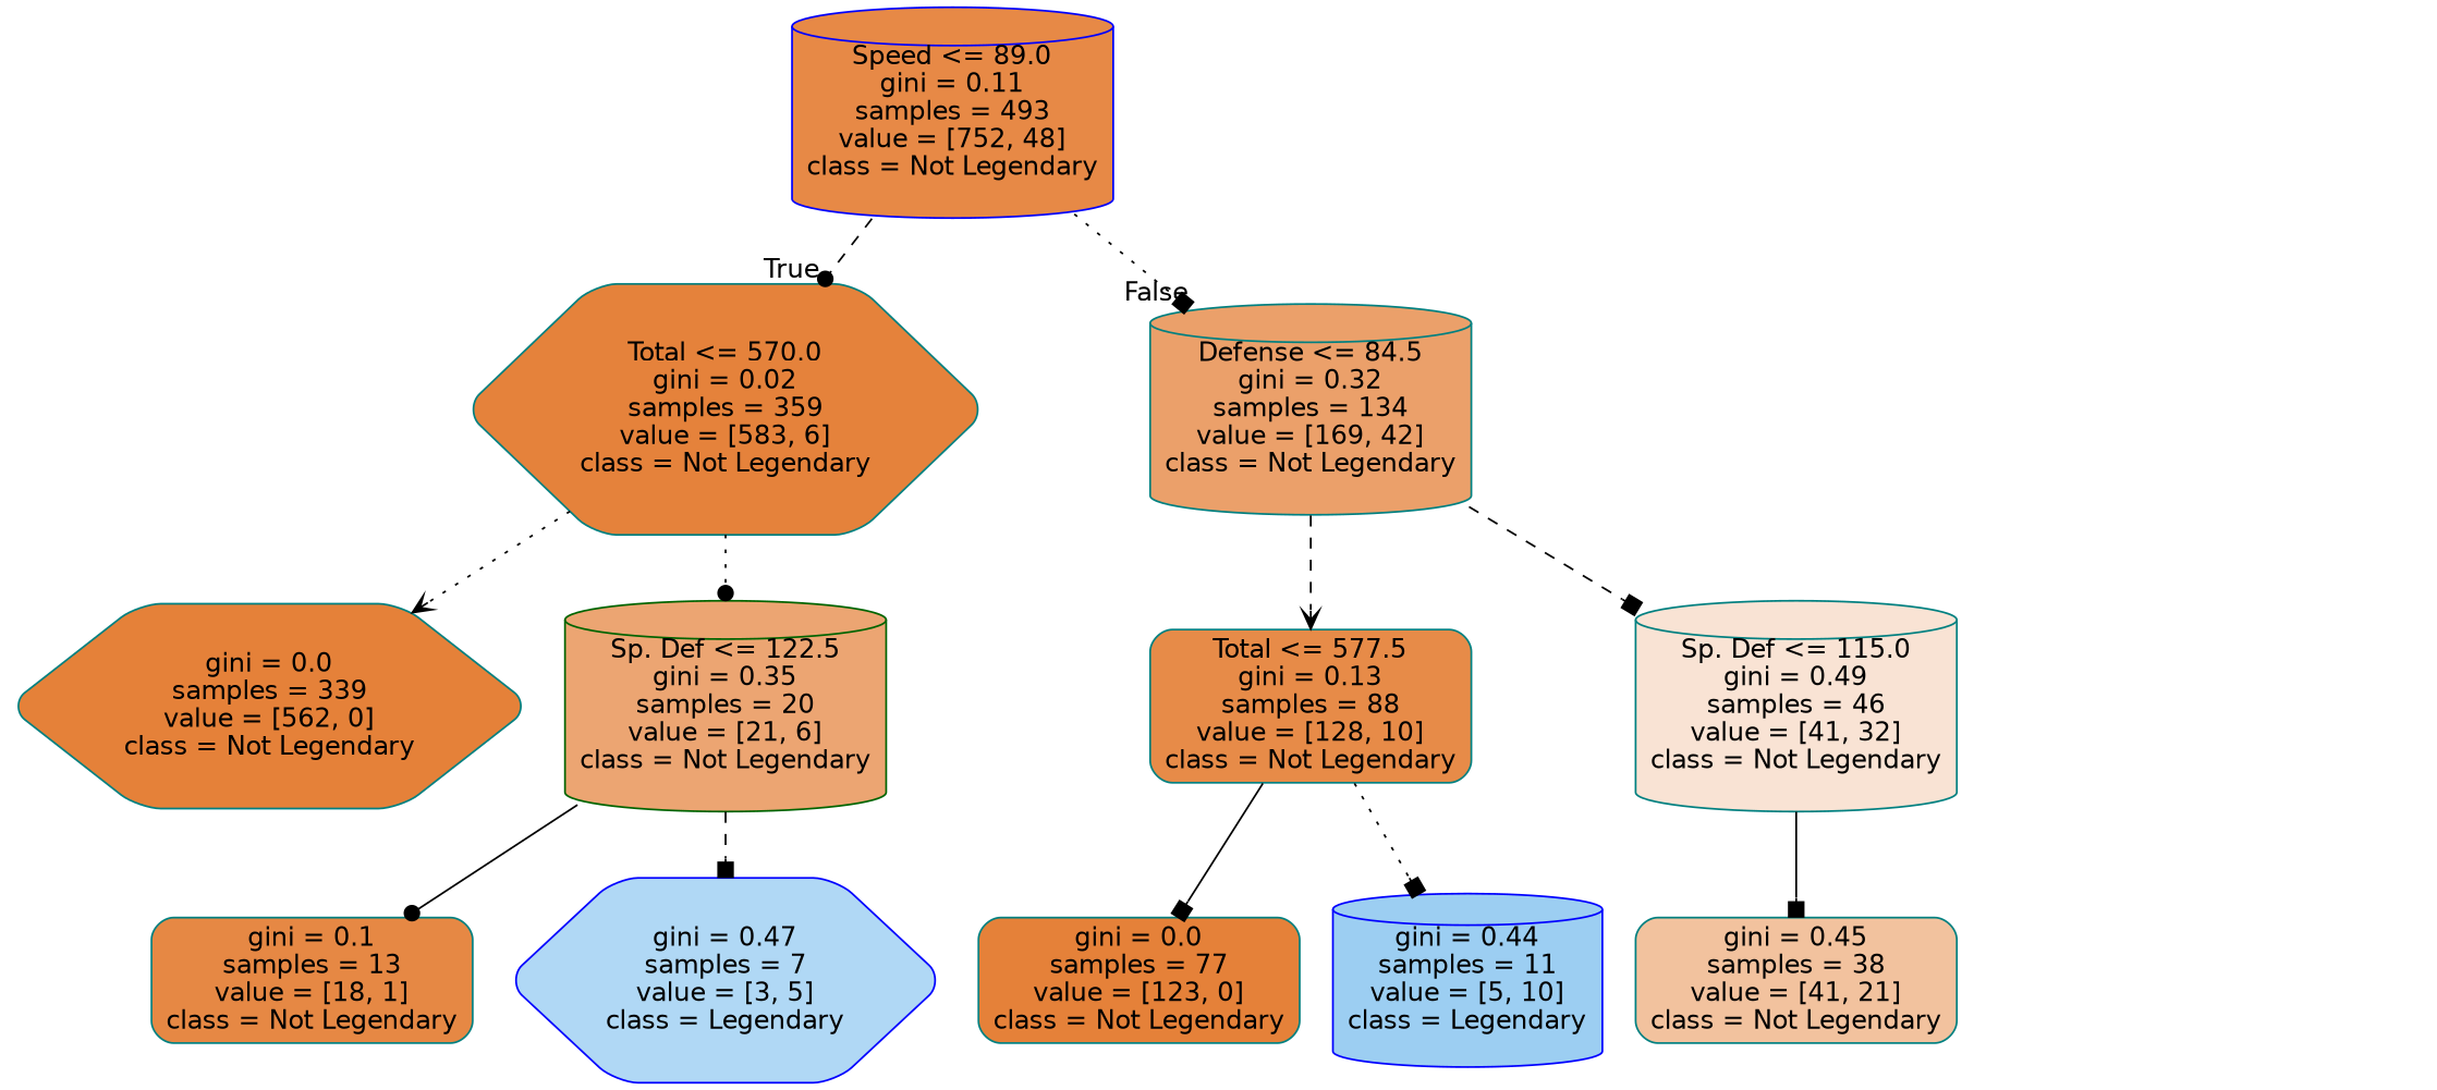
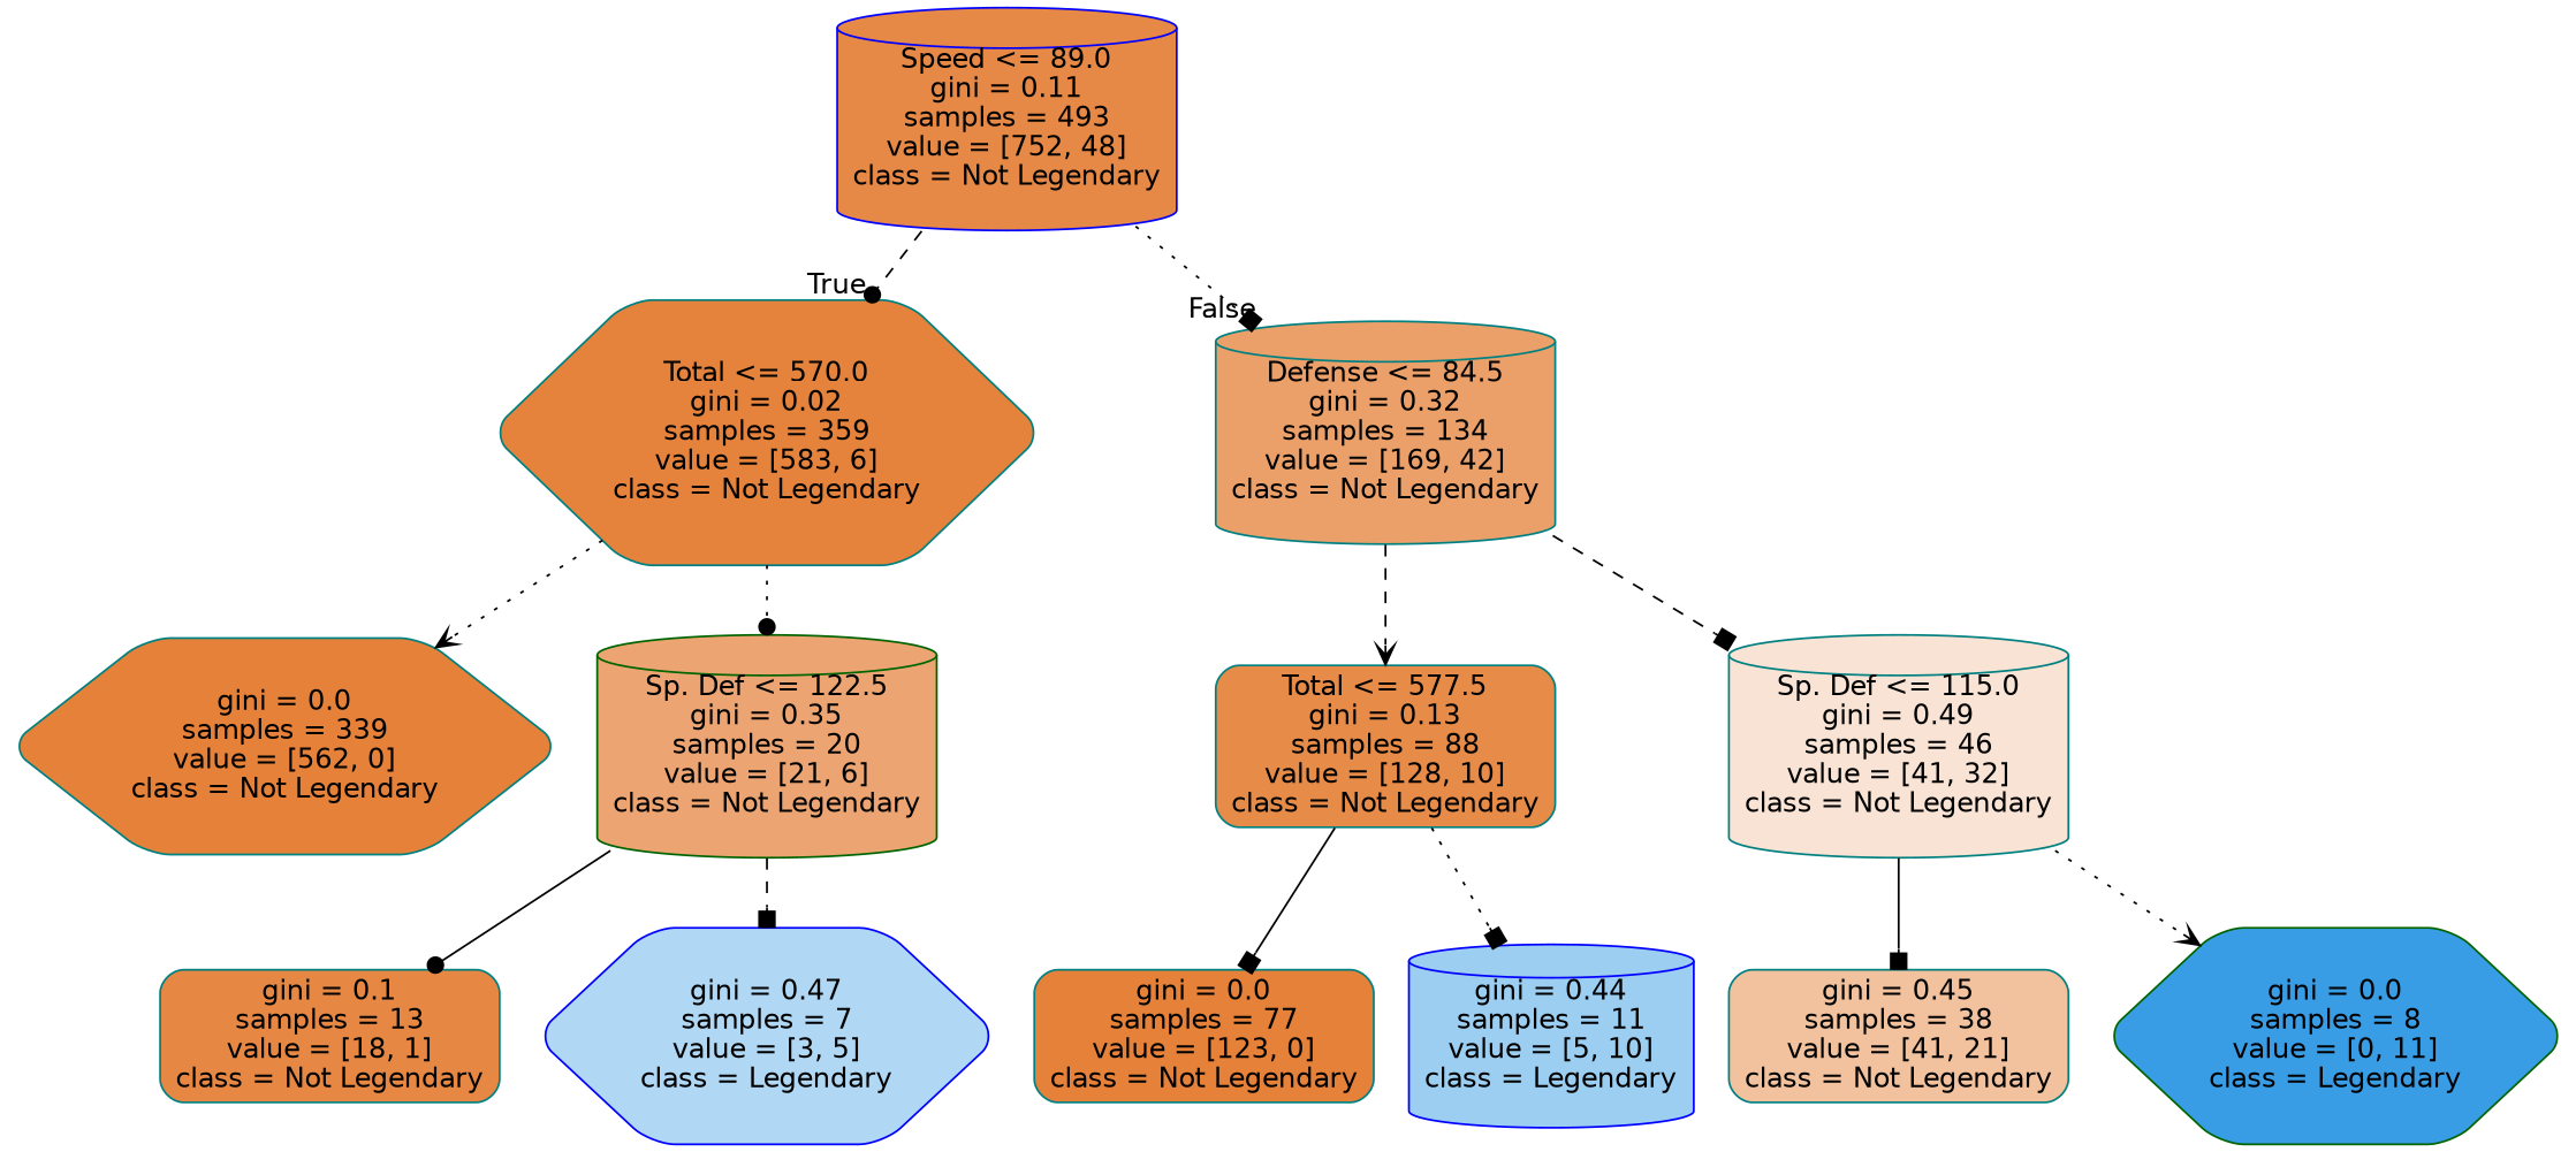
  digraph {
    node [color=teal fillcolor="#e58139" fontname=helvetica shape=cylinder style="filled, rounded"]
    edge [fontname=helvetica style=dotted arrowhead=box]
    n1 [color=blue fillcolor="#e78946" label="Speed <= 89.0\ngini = 0.11\nsamples = 493\nvalue = [752, 48]\nclass = Not Legendary"]
    n2 [fillcolor="#e5823b" label="Total <= 570.0\ngini = 0.02\nsamples = 359\nvalue = [583, 6]\nclass = Not Legendary" shape=hexagon]
    n3 [fillcolor="#eba06a" label="Defense <= 84.5\ngini = 0.32\nsamples = 134\nvalue = [169, 42]\nclass = Not Legendary"]
    n4 [label="gini = 0.0\nsamples = 339\nvalue = [562, 0]\nclass = Not Legendary" shape=hexagon]
    n5 [color=darkgreen fillcolor="#eca572" label="Sp. Def <= 122.5\ngini = 0.35\nsamples = 20\nvalue = [21, 6]\nclass = Not Legendary"]
    n6 [fillcolor="#e68844" label="gini = 0.1\nsamples = 13\nvalue = [18, 1]\nclass = Not Legendary" shape=box]
    n7 [color=blue fillcolor="#b0d8f5" label="gini = 0.47\nsamples = 7\nvalue = [3, 5]\nclass = Legendary" shape=hexagon]
    n8 [fillcolor="#e78b48" label="Total <= 577.5\ngini = 0.13\nsamples = 88\nvalue = [128, 10]\nclass = Not Legendary" shape=box]
    n9 [fillcolor="#f9e3d4" label="Sp. Def <= 115.0\ngini = 0.49\nsamples = 46\nvalue = [41, 32]\nclass = Not Legendary"]
    n10 [label="gini = 0.0\nsamples = 77\nvalue = [123, 0]\nclass = Not Legendary" shape=box]
    n11 [color=blue fillcolor="#9ccef2" label="gini = 0.44\nsamples = 11\nvalue = [5, 10]\nclass = Legendary"]
    n12 [fillcolor="#f2c29e" label="gini = 0.45\nsamples = 38\nvalue = [41, 21]\nclass = Not Legendary" shape=box]
+   n13 [color=darkgreen fillcolor="#399de5" label="gini = 0.0\nsamples = 8\nvalue = [0, 11]\nclass = Legendary" shape=hexagon]
    n1 -> n2 [headlabel=True labelangle=45 labeldistance=2.5 style=dashed arrowhead=dot]
    n1 -> n3 [headlabel=False labelangle=-45 labeldistance=2.5]
    n2 -> n4 [arrowhead=vee]
    n2 -> n5 [arrowhead=dot]
    n3 -> n8 [style=dashed arrowhead=vee]
    n3 -> n9 [style=dashed]
    n5 -> n6 [style=solid arrowhead=dot]
    n5 -> n7 [style=dashed]
    n8 -> n10 [style=solid]
    n8 -> n11
    n9 -> n12 [style=solid]
+   n9 -> n13 [arrowhead=vee]
  }
